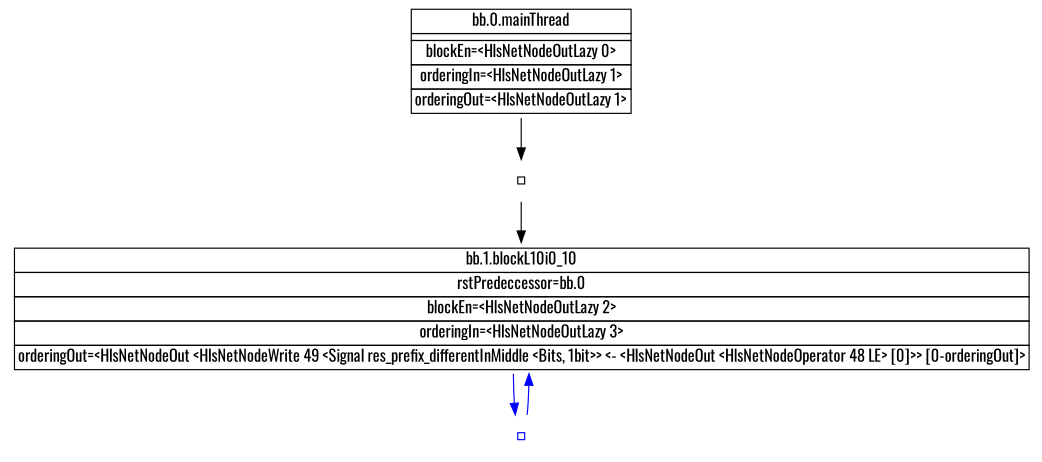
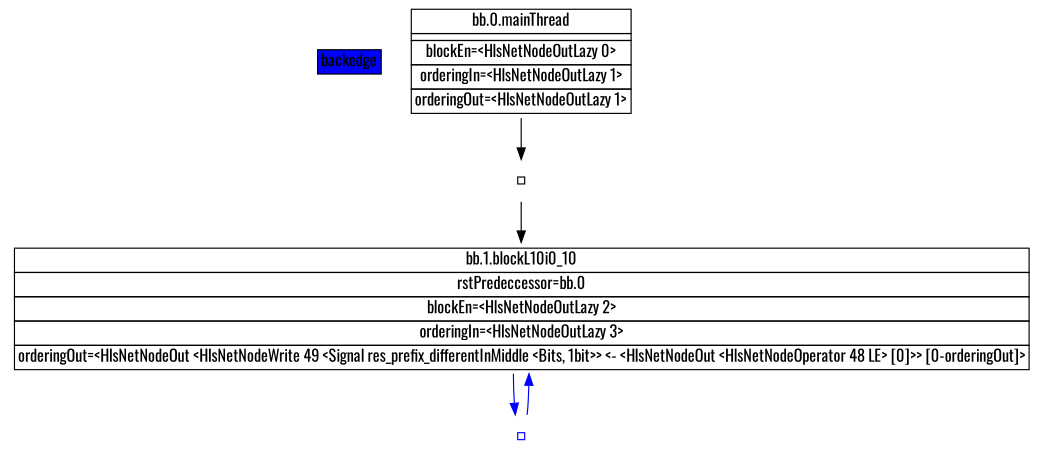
  digraph {
    fontname=Oswald
    node [shape=plaintext style=filled fontname=Oswald fillcolor=white]
    edge [fontname=Oswald]
+   n1 [label=< <table border="0" cellborder="1" cellspacing="0">   <tr><td bgcolor="blue">backedge</td></tr> </table>> shape=plain fillcolor=""]
    n2 [label=< <table border="0" cellborder="1" cellspacing="0">             <tr><td>bb.0.mainThread</td></tr>             <tr><td></td></tr>             <tr><td>blockEn=&lt;HlsNetNodeOutLazy 0&gt;</td></tr>             <tr><td>orderingIn=&lt;HlsNetNodeOutLazy 1&gt;</td></tr>             <tr><td>orderingOut=&lt;HlsNetNodeOutLazy 1&gt;</td></tr>         </table> >]
    n3 [label=< <table border="0" cellborder="1" cellspacing="0">             <tr><td></td></tr>         </table> >]
    n4 [label=< <table border="0" cellborder="1" cellspacing="0">             <tr><td>bb.1.blockL10i0_10</td></tr>             <tr><td>rstPredeccessor=bb.0</td></tr>             <tr><td>blockEn=&lt;HlsNetNodeOutLazy 2&gt;</td></tr>             <tr><td>orderingIn=&lt;HlsNetNodeOutLazy 3&gt;</td></tr>             <tr><td>orderingOut=&lt;HlsNetNodeOut &lt;HlsNetNodeWrite 49 &lt;Signal res_prefix_differentInMiddle &lt;Bits, 1bit&gt;&gt; &lt;- &lt;HlsNetNodeOut &lt;HlsNetNodeOperator 48 LE&gt; [0]&gt;&gt; [0-orderingOut]&gt;</td></tr>         </table> >]
    n5 [color=blue label=< <table border="0" cellborder="1" cellspacing="0">             <tr><td></td></tr>         </table> >]
    n2 -> n3
    n3 -> n4
    n4 -> n5 [color=blue]
    n5 -> n4 [color=blue]
  }
